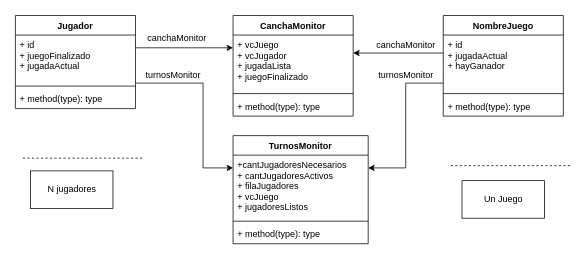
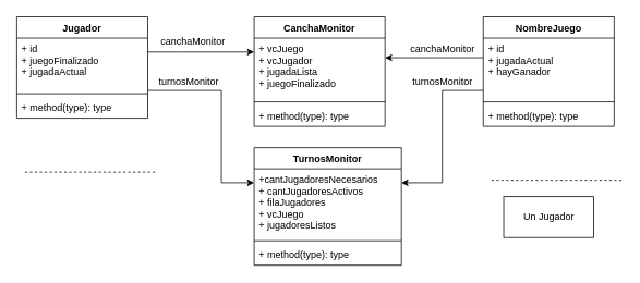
  <mxCell id="0" />
  <mxCell id="1" parent="0" />
  <mxCell id="2" style="edgeStyle=orthogonalEdgeStyle;rounded=0;orthogonalLoop=1;jettySize=auto;html=1;" edge="1" parent="1" source="4" target="18"><mxGeometry relative="1" as="geometry"><Array as="points"><mxPoint x="220" y="63" /><mxPoint x="220" y="63" /></Array></mxGeometry></mxCell>
  <mxCell id="3" style="edgeStyle=orthogonalEdgeStyle;rounded=0;orthogonalLoop=1;jettySize=auto;html=1;" edge="1" parent="1" source="4" target="14"><mxGeometry relative="1" as="geometry"><Array as="points"><mxPoint x="270" y="110" /><mxPoint x="270" y="223" /></Array></mxGeometry></mxCell>
  <mxCell id="4" value="Jugador" style="swimlane;fontStyle=1;align=center;verticalAlign=top;childLayout=stackLayout;horizontal=1;startSize=26;horizontalStack=0;resizeParent=1;resizeParentMax=0;resizeLast=0;collapsible=1;marginBottom=0;" vertex="1" parent="1"><mxGeometry x="20" y="20" width="160" height="124" as="geometry" /></mxCell>
  <mxCell id="5" value="+ id&#10;+ juegoFinalizado&#10;+ jugadaActual&#10;" style="text;strokeColor=none;fillColor=none;align=left;verticalAlign=top;spacingLeft=4;spacingRight=4;overflow=hidden;rotatable=0;points=[[0,0.5],[1,0.5]];portConstraint=eastwest;" vertex="1" parent="4"><mxGeometry y="26" width="160" height="64" as="geometry" /></mxCell>
  <mxCell id="6" value="" style="line;strokeWidth=1;fillColor=none;align=left;verticalAlign=middle;spacingTop=-1;spacingLeft=3;spacingRight=3;rotatable=0;labelPosition=right;points=[];portConstraint=eastwest;" vertex="1" parent="4"><mxGeometry y="90" width="160" height="8" as="geometry" /></mxCell>
  <mxCell id="7" value="+ method(type): type" style="text;strokeColor=none;fillColor=none;align=left;verticalAlign=top;spacingLeft=4;spacingRight=4;overflow=hidden;rotatable=0;points=[[0,0.5],[1,0.5]];portConstraint=eastwest;" vertex="1" parent="4"><mxGeometry y="98" width="160" height="26" as="geometry" /></mxCell>
  <mxCell id="8" style="edgeStyle=orthogonalEdgeStyle;rounded=0;orthogonalLoop=1;jettySize=auto;html=1;" edge="1" parent="1" source="10" target="14"><mxGeometry relative="1" as="geometry"><Array as="points"><mxPoint x="540" y="110" /><mxPoint x="540" y="223" /></Array></mxGeometry></mxCell>
  <mxCell id="9" style="edgeStyle=orthogonalEdgeStyle;rounded=0;orthogonalLoop=1;jettySize=auto;html=1;" edge="1" parent="1" source="10" target="18"><mxGeometry relative="1" as="geometry"><Array as="points"><mxPoint x="530" y="70" /><mxPoint x="530" y="70" /></Array></mxGeometry></mxCell>
  <mxCell id="10" value="NombreJuego" style="swimlane;fontStyle=1;align=center;verticalAlign=top;childLayout=stackLayout;horizontal=1;startSize=26;horizontalStack=0;resizeParent=1;resizeParentMax=0;resizeLast=0;collapsible=1;marginBottom=0;" vertex="1" parent="1"><mxGeometry x="590" y="20" width="160" height="134" as="geometry" /></mxCell>
  <mxCell id="11" value="+ id&#10;+ jugadaActual&#10;+ hayGanador&#10;" style="text;strokeColor=none;fillColor=none;align=left;verticalAlign=top;spacingLeft=4;spacingRight=4;overflow=hidden;rotatable=0;points=[[0,0.5],[1,0.5]];portConstraint=eastwest;" vertex="1" parent="10"><mxGeometry y="26" width="160" height="74" as="geometry" /></mxCell>
  <mxCell id="12" value="" style="line;strokeWidth=1;fillColor=none;align=left;verticalAlign=middle;spacingTop=-1;spacingLeft=3;spacingRight=3;rotatable=0;labelPosition=right;points=[];portConstraint=eastwest;" vertex="1" parent="10"><mxGeometry y="100" width="160" height="8" as="geometry" /></mxCell>
  <mxCell id="13" value="+ method(type): type" style="text;strokeColor=none;fillColor=none;align=left;verticalAlign=top;spacingLeft=4;spacingRight=4;overflow=hidden;rotatable=0;points=[[0,0.5],[1,0.5]];portConstraint=eastwest;" vertex="1" parent="10"><mxGeometry y="108" width="160" height="26" as="geometry" /></mxCell>
  <mxCell id="14" value="TurnosMonitor" style="swimlane;fontStyle=1;align=center;verticalAlign=top;childLayout=stackLayout;horizontal=1;startSize=26;horizontalStack=0;resizeParent=1;resizeParentMax=0;resizeLast=0;collapsible=1;marginBottom=0;" vertex="1" parent="1"><mxGeometry x="310" y="180" width="180" height="144" as="geometry" /></mxCell>
  <mxCell id="15" value="+cantJugadoresNecesarios&#10;+ cantJugadoresActivos&#10;+ filaJugadores&#10;+ vcJuego&#10;+ jugadoresListos&#10;" style="text;strokeColor=none;fillColor=none;align=left;verticalAlign=top;spacingLeft=4;spacingRight=4;overflow=hidden;rotatable=0;points=[[0,0.5],[1,0.5]];portConstraint=eastwest;" vertex="1" parent="14"><mxGeometry y="26" width="180" height="84" as="geometry" /></mxCell>
  <mxCell id="16" value="" style="line;strokeWidth=1;fillColor=none;align=left;verticalAlign=middle;spacingTop=-1;spacingLeft=3;spacingRight=3;rotatable=0;labelPosition=right;points=[];portConstraint=eastwest;" vertex="1" parent="14"><mxGeometry y="110" width="180" height="8" as="geometry" /></mxCell>
  <mxCell id="17" value="+ method(type): type" style="text;strokeColor=none;fillColor=none;align=left;verticalAlign=top;spacingLeft=4;spacingRight=4;overflow=hidden;rotatable=0;points=[[0,0.5],[1,0.5]];portConstraint=eastwest;" vertex="1" parent="14"><mxGeometry y="118" width="180" height="26" as="geometry" /></mxCell>
  <mxCell id="18" value="CanchaMonitor" style="swimlane;fontStyle=1;align=center;verticalAlign=top;childLayout=stackLayout;horizontal=1;startSize=26;horizontalStack=0;resizeParent=1;resizeParentMax=0;resizeLast=0;collapsible=1;marginBottom=0;" vertex="1" parent="1"><mxGeometry x="310" y="20" width="160" height="134" as="geometry" /></mxCell>
  <mxCell id="19" value="+ vcJuego&#10;+ vcJugador&#10;+ jugadaLista&#10;+ juegoFinalizado&#10;" style="text;strokeColor=none;fillColor=none;align=left;verticalAlign=top;spacingLeft=4;spacingRight=4;overflow=hidden;rotatable=0;points=[[0,0.5],[1,0.5]];portConstraint=eastwest;" vertex="1" parent="18"><mxGeometry y="26" width="160" height="74" as="geometry" /></mxCell>
  <mxCell id="20" value="" style="line;strokeWidth=1;fillColor=none;align=left;verticalAlign=middle;spacingTop=-1;spacingLeft=3;spacingRight=3;rotatable=0;labelPosition=right;points=[];portConstraint=eastwest;" vertex="1" parent="18"><mxGeometry y="100" width="160" height="8" as="geometry" /></mxCell>
  <mxCell id="21" value="+ method(type): type" style="text;strokeColor=none;fillColor=none;align=left;verticalAlign=top;spacingLeft=4;spacingRight=4;overflow=hidden;rotatable=0;points=[[0,0.5],[1,0.5]];portConstraint=eastwest;" vertex="1" parent="18"><mxGeometry y="108" width="160" height="26" as="geometry" /></mxCell>
  <mxCell id="22" value="canchaMonitor" style="text;html=1;align=center;verticalAlign=middle;resizable=0;points=[];autosize=1;" vertex="1" parent="1"><mxGeometry x="180" y="40" width="110" height="20" as="geometry" /></mxCell>
  <mxCell id="23" value="turnosMonitor" style="text;html=1;align=center;verticalAlign=middle;resizable=0;points=[];autosize=1;" vertex="1" parent="1"><mxGeometry x="180" y="90" width="100" height="20" as="geometry" /></mxCell>
  <mxCell id="24" value="turnosMonitor" style="text;html=1;align=center;verticalAlign=middle;resizable=0;points=[];autosize=1;" vertex="1" parent="1"><mxGeometry x="490" y="90" width="100" height="20" as="geometry" /></mxCell>
  <mxCell id="25" value="canchaMonitor" style="text;html=1;align=center;verticalAlign=middle;resizable=0;points=[];autosize=1;" vertex="1" parent="1"><mxGeometry x="485" y="50" width="110" height="20" as="geometry" /></mxCell>
  <mxCell id="26" value="" style="endArrow=none;dashed=1;html=1;" edge="1" parent="1"><mxGeometry width="50" height="50" relative="1" as="geometry"><mxPoint x="30" y="210" as="sourcePoint" /><mxPoint x="190" y="210" as="targetPoint" /></mxGeometry></mxCell>
- <mxCell id="27" value="N jugadores" style="html=1;" vertex="1" parent="1"><mxGeometry x="40" y="227" width="110" height="50" as="geometry" /></mxCell>
  <mxCell id="28" value="" style="endArrow=none;dashed=1;html=1;" edge="1" parent="1"><mxGeometry width="50" height="50" relative="1" as="geometry"><mxPoint x="600" y="220" as="sourcePoint" /><mxPoint x="760" y="220" as="targetPoint" /></mxGeometry></mxCell>
- <mxCell id="29" value="Un Juego" style="html=1;" vertex="1" parent="1"><mxGeometry x="615" y="240" width="110" height="50" as="geometry" /></mxCell>
+ <mxCell id="29" value="Un Jugador" style="html=1;" vertex="1" parent="1"><mxGeometry x="615" y="240" width="110" height="50" as="geometry" /></mxCell>
